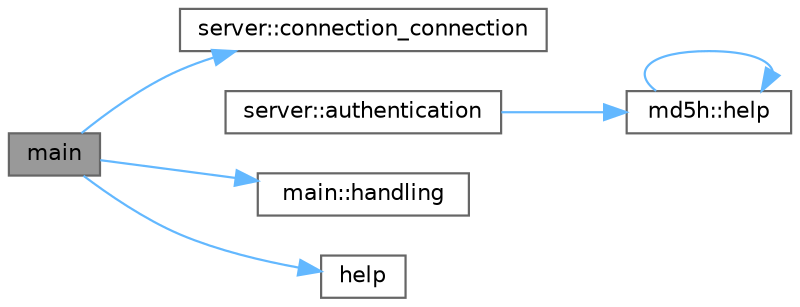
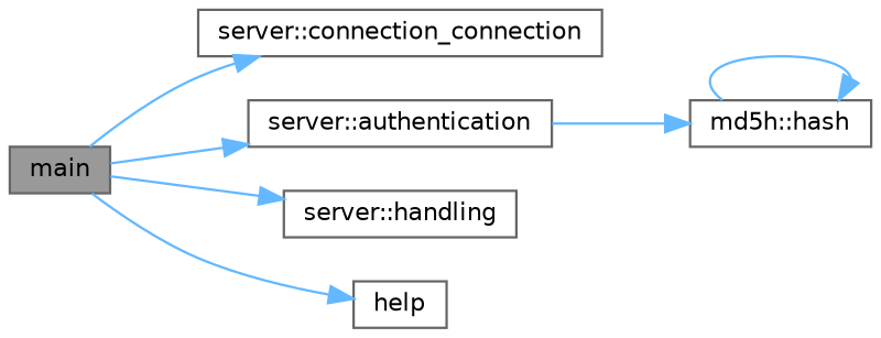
  digraph {
    rankdir=LR
    node [color=grey40 fillcolor=white fontname=Helvetica fontsize=10 shape=box style=filled]
    edge [color=steelblue1 fontname=Helvetica fontsize=10 labelfontname=Helvetica labelfontsize=10 style=solid]
    n1 [color=gray40 fillcolor=grey60 fontcolor=black height=0.2 label=main width=0.4]
    n2 [height=0.2 label="server::connection_connection" width=0.4]
    n3 [height=0.2 label="server::authentication" width=0.4]
-   n4 [height=0.2 label="main::handling" width=0.4]
+   n4 [height=0.2 label="server::handling" width=0.4]
    n5 [height=0.2 label=help width=0.4]
-   n6 [height=0.2 label="md5h::help" width=0.4]
+   n6 [height=0.2 label="md5h::hash" width=0.4]
    n1 -> n2
+   n1 -> n3
    n1 -> n4
    n1 -> n5
    n3 -> n6
    n6 -> n6
  }
